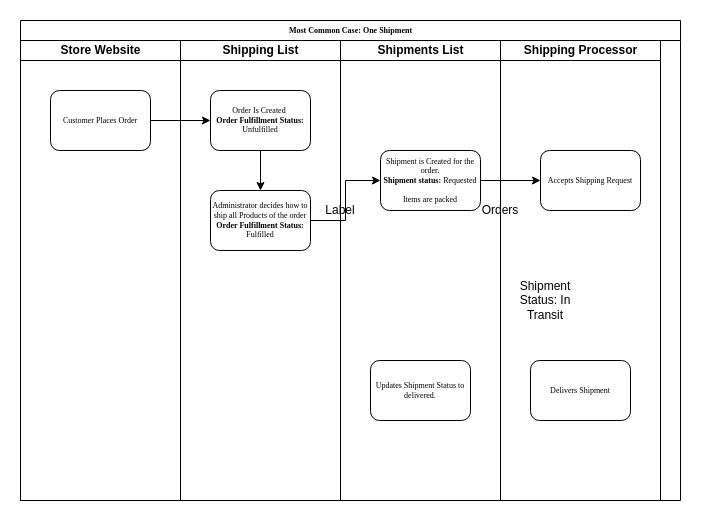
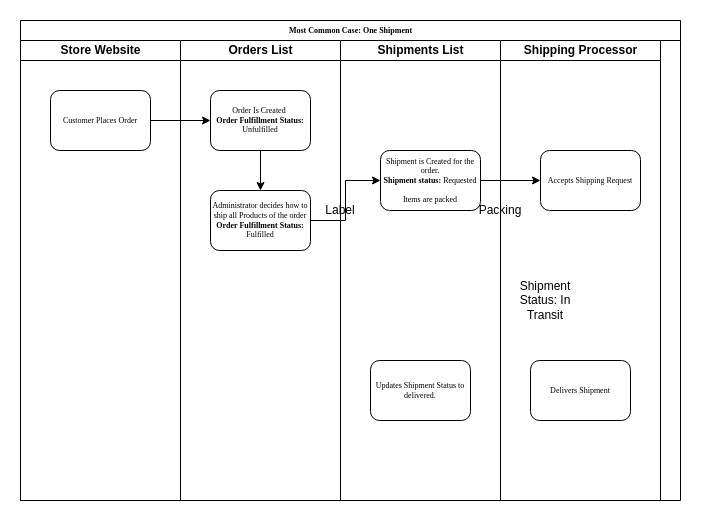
  <mxCell id="0" />
  <mxCell id="1" parent="0" />
  <mxCell id="2" value="Most Common Case: One Shipment" style="swimlane;html=1;childLayout=stackLayout;startSize=20;rounded=0;shadow=0;labelBackgroundColor=none;strokeWidth=1;fontFamily=Verdana;fontSize=8;align=center;" parent="1" vertex="1"><mxGeometry x="20" y="20" width="660" height="480" as="geometry" /></mxCell>
  <mxCell id="3" value="Store Website" style="swimlane;html=1;startSize=20;" parent="2" vertex="1"><mxGeometry y="20" width="160" height="460" as="geometry" /></mxCell>
  <mxCell id="4" value="Customer Places Order" style="rounded=1;whiteSpace=wrap;html=1;shadow=0;labelBackgroundColor=none;strokeWidth=1;fontFamily=Verdana;fontSize=8;align=center;" parent="3" vertex="1"><mxGeometry x="30" y="50" width="100" height="60" as="geometry" /></mxCell>
- <mxCell id="5" value="Shipping List" style="swimlane;html=1;startSize=20;" parent="2" vertex="1"><mxGeometry x="160" y="20" width="160" height="460" as="geometry" /></mxCell>
+ <mxCell id="5" value="Orders List" style="swimlane;html=1;startSize=20;" parent="2" vertex="1"><mxGeometry x="160" y="20" width="160" height="460" as="geometry" /></mxCell>
  <mxCell id="6" value="" style="edgeStyle=orthogonalEdgeStyle;rounded=0;orthogonalLoop=1;jettySize=auto;html=1;" edge="1" parent="5" source="7" target="8"><mxGeometry relative="1" as="geometry" /></mxCell>
  <mxCell id="7" value="Order Is Created&amp;nbsp;&lt;br&gt;&lt;b&gt;Order Fulfillment Status:&lt;/b&gt; Unfulfilled" style="rounded=1;whiteSpace=wrap;html=1;shadow=0;labelBackgroundColor=none;strokeWidth=1;fontFamily=Verdana;fontSize=8;align=center;" vertex="1" parent="5"><mxGeometry x="30" y="50" width="100" height="60" as="geometry" /></mxCell>
  <mxCell id="8" value="Administrator decides how to ship all Products of the order&lt;br&gt;&lt;b&gt;Order Fulfillment Status:&lt;/b&gt; Fulfilled" style="rounded=1;whiteSpace=wrap;html=1;shadow=0;labelBackgroundColor=none;strokeWidth=1;fontFamily=Verdana;fontSize=8;align=center;" vertex="1" parent="5"><mxGeometry x="30" y="150" width="100" height="60" as="geometry" /></mxCell>
  <mxCell id="9" value="Shipments List" style="swimlane;html=1;startSize=20;" parent="2" vertex="1"><mxGeometry x="320" y="20" width="160" height="460" as="geometry" /></mxCell>
  <mxCell id="10" value="Shipment is Created for the order.&lt;br&gt;&lt;b&gt;Shipment status:&lt;/b&gt; Requested&lt;br&gt;&lt;br&gt;Items are packed" style="rounded=1;whiteSpace=wrap;html=1;shadow=0;labelBackgroundColor=none;strokeWidth=1;fontFamily=Verdana;fontSize=8;align=center;" vertex="1" parent="9"><mxGeometry x="40" y="110" width="100" height="60" as="geometry" /></mxCell>
  <mxCell id="11" value="Updates Shipment Status to delivered." style="rounded=1;whiteSpace=wrap;html=1;shadow=0;labelBackgroundColor=none;strokeWidth=1;fontFamily=Verdana;fontSize=8;align=center;" vertex="1" parent="9"><mxGeometry x="30" y="320" width="100" height="60" as="geometry" /></mxCell>
  <mxCell id="12" value="Shipping Processor" style="swimlane;html=1;startSize=20;" vertex="1" parent="9"><mxGeometry x="160" width="160" height="460" as="geometry" /></mxCell>
  <mxCell id="13" value="Accepts Shipping Request" style="rounded=1;whiteSpace=wrap;html=1;shadow=0;labelBackgroundColor=none;strokeWidth=1;fontFamily=Verdana;fontSize=8;align=center;" vertex="1" parent="12"><mxGeometry x="40" y="110" width="100" height="60" as="geometry" /></mxCell>
  <mxCell id="14" value="Delivers Shipment" style="rounded=1;whiteSpace=wrap;html=1;shadow=0;labelBackgroundColor=none;strokeWidth=1;fontFamily=Verdana;fontSize=8;align=center;" vertex="1" parent="12"><mxGeometry x="30" y="320" width="100" height="60" as="geometry" /></mxCell>
- <mxCell id="15" value="Orders" style="text;html=1;strokeColor=none;fillColor=none;align=center;verticalAlign=middle;whiteSpace=wrap;rounded=0;" vertex="1" parent="12"><mxGeometry x="-20" y="160" width="40" height="20" as="geometry" /></mxCell>
+ <mxCell id="15" value="Packing" style="text;html=1;strokeColor=none;fillColor=none;align=center;verticalAlign=middle;whiteSpace=wrap;rounded=0;" vertex="1" parent="12"><mxGeometry x="-20" y="160" width="40" height="20" as="geometry" /></mxCell>
  <mxCell id="16" value="Shipment Status: In Transit" style="text;html=1;strokeColor=none;fillColor=none;align=center;verticalAlign=middle;whiteSpace=wrap;rounded=0;" vertex="1" parent="12"><mxGeometry x="20" y="240" width="50" height="40" as="geometry" /></mxCell>
  <mxCell id="17" value="" style="edgeStyle=orthogonalEdgeStyle;rounded=0;orthogonalLoop=1;jettySize=auto;html=1;" edge="1" parent="9" source="10" target="13"><mxGeometry relative="1" as="geometry" /></mxCell>
  <mxCell id="18" value="" style="edgeStyle=orthogonalEdgeStyle;rounded=0;orthogonalLoop=1;jettySize=auto;html=1;" edge="1" parent="2" source="4" target="7"><mxGeometry relative="1" as="geometry" /></mxCell>
  <mxCell id="19" value="" style="edgeStyle=orthogonalEdgeStyle;rounded=0;orthogonalLoop=1;jettySize=auto;html=1;" edge="1" parent="2" source="8" target="10"><mxGeometry relative="1" as="geometry" /></mxCell>
  <mxCell id="20" value="Label" style="text;html=1;strokeColor=none;fillColor=none;align=center;verticalAlign=middle;whiteSpace=wrap;rounded=0;" vertex="1" parent="1"><mxGeometry x="320" y="200" width="40" height="20" as="geometry" /></mxCell>
